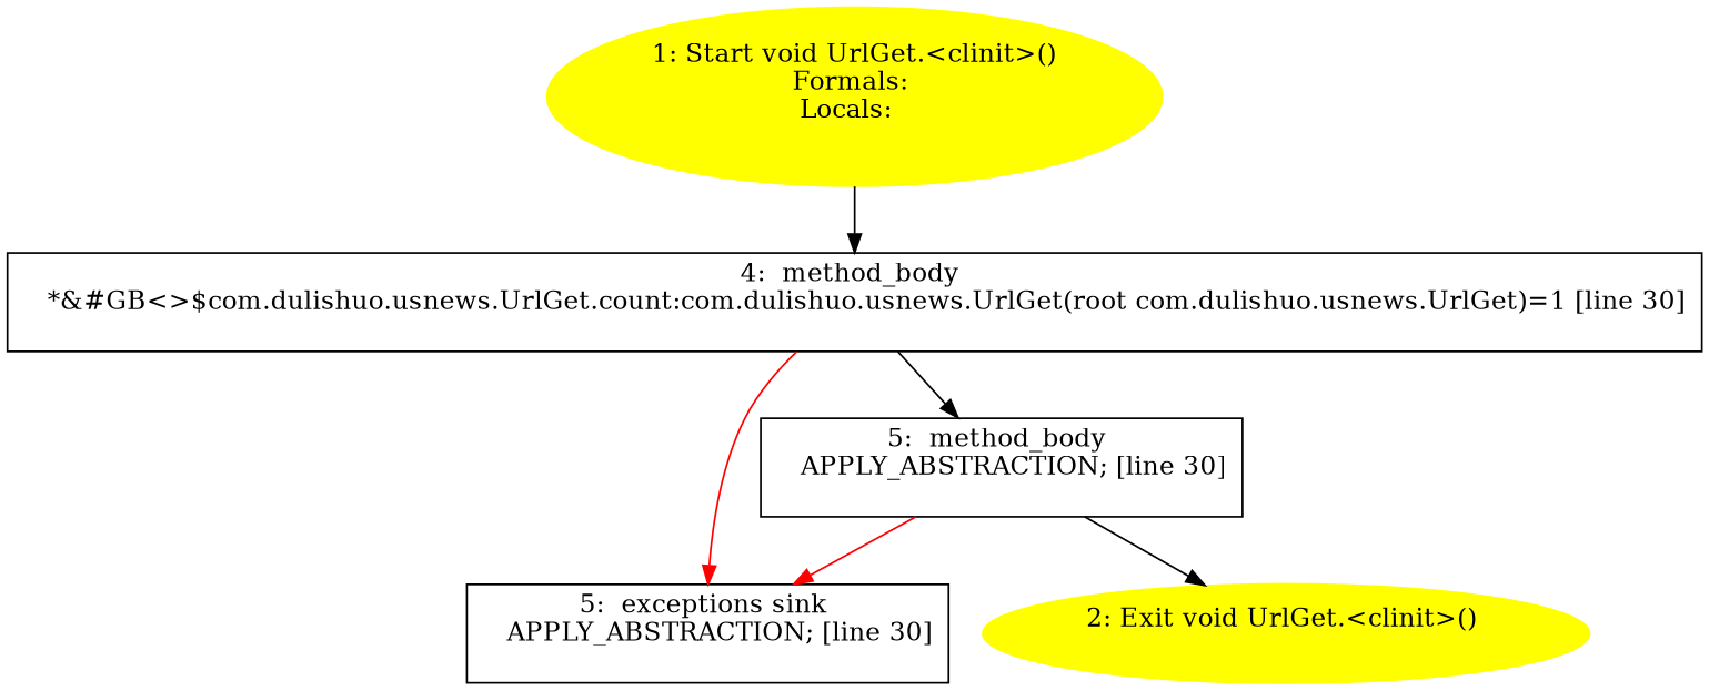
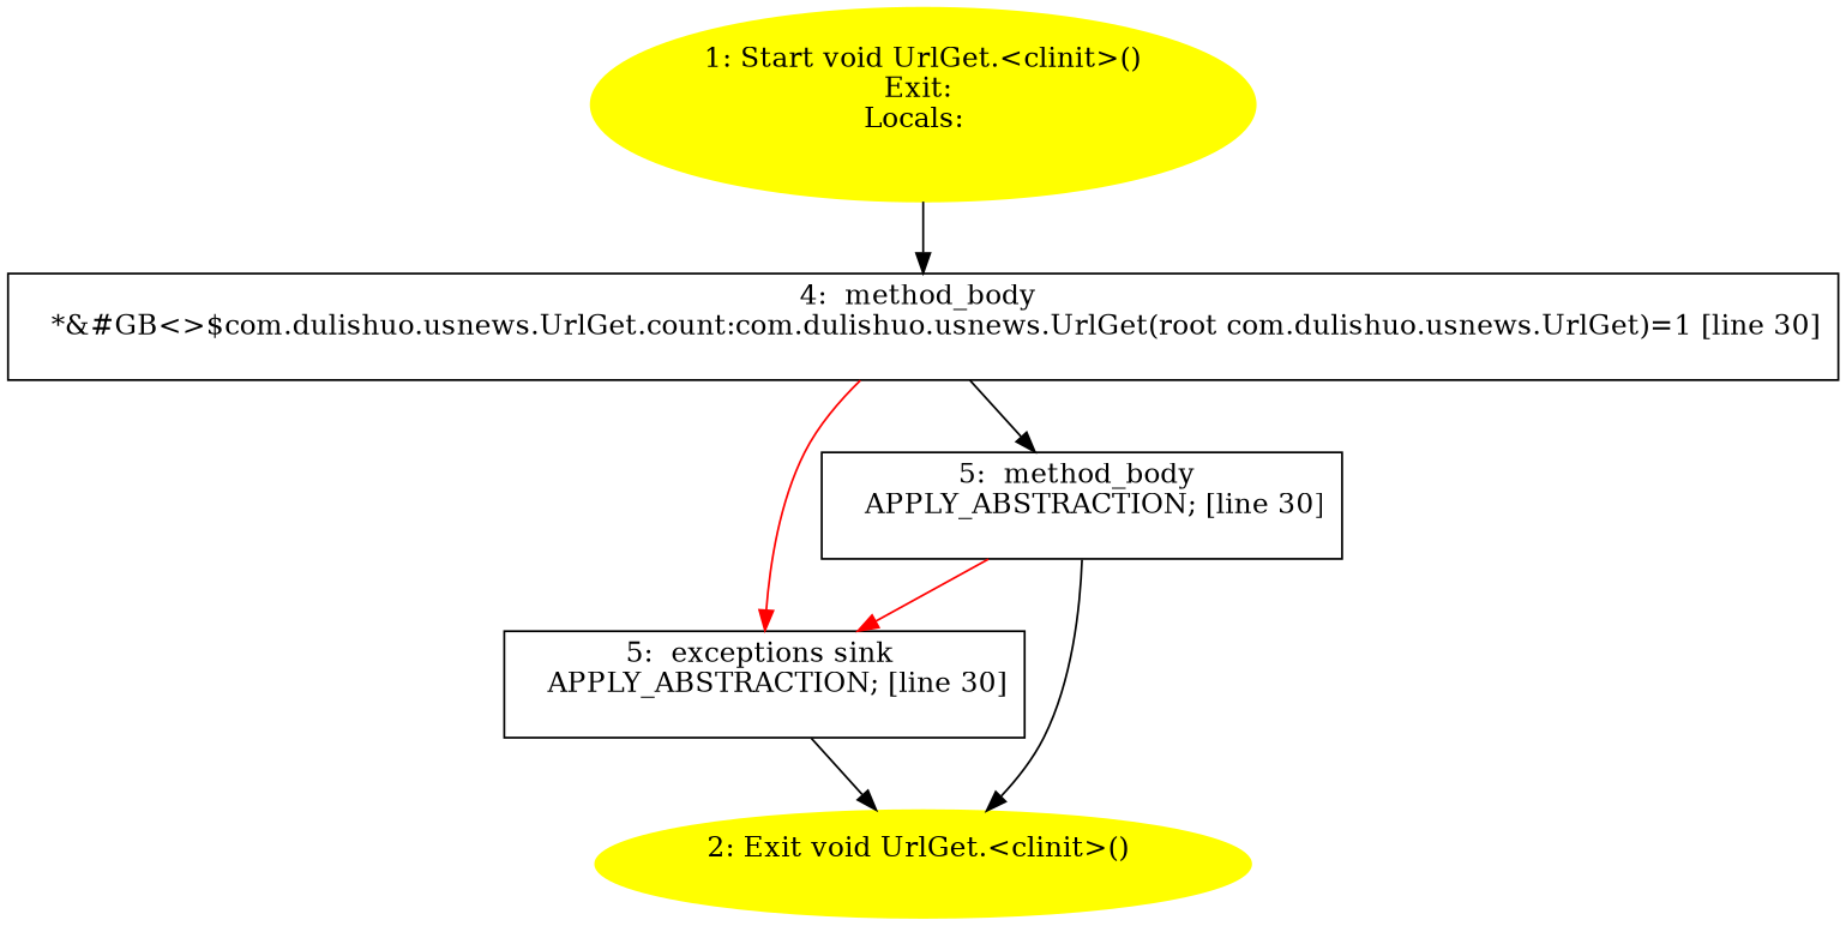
  digraph {
    node [shape=box]
-   n1 [color=yellow label="1: Start void UrlGet.<clinit>()\nFormals: \nLocals:  \n  " style=filled shape=""]
+   n1 [color=yellow label="1: Start void UrlGet.<clinit>()\nExit: \nLocals:  \n  " style=filled shape=""]
    n2 [label="4:  method_body \n   *&#GB<>$com.dulishuo.usnews.UrlGet.count:com.dulishuo.usnews.UrlGet(root com.dulishuo.usnews.UrlGet)=1 [line 30]\n "]
    n3 [label="5:  exceptions sink \n   APPLY_ABSTRACTION; [line 30]\n "]
    n4 [label="5:  method_body \n   APPLY_ABSTRACTION; [line 30]\n "]
    n5 [color=yellow label="2: Exit void UrlGet.<clinit>() \n  " style=filled shape=""]
    n1 -> n2
    n2 -> n3 [color=red]
    n2 -> n4
+   n3 -> n5
    n4 -> n3 [color=red]
    n4 -> n5
  }
